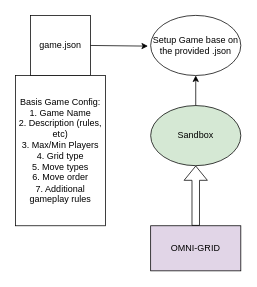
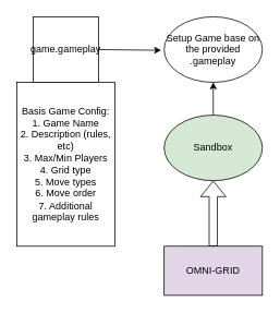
  <mxCell id="0" />
  <mxCell id="1" parent="0" />
  <mxCell id="2" value="Basis Game Config:&lt;br&gt;1. Game Name&lt;br&gt;2. Description (rules, etc)&lt;br&gt;3. Max/Min Players&lt;br&gt;4. Grid type&lt;br&gt;5. Move types&lt;br&gt;6. Move order&lt;br&gt;7. Additional gameplay rules" style="rounded=0;whiteSpace=wrap;html=1;" vertex="1" parent="1"><mxGeometry x="20" y="100" width="120" height="200" as="geometry" /></mxCell>
  <mxCell id="3" value="OMNI-GRID" style="rounded=0;whiteSpace=wrap;html=1;fillColor=#e1d5e7;" vertex="1" parent="1"><mxGeometry x="200" y="300" width="120" height="60" as="geometry" /></mxCell>
  <mxCell id="4" value="Sandbox" style="ellipse;whiteSpace=wrap;html=1;fillColor=#d5e8d4;" vertex="1" parent="1"><mxGeometry x="200" y="140" width="120" height="80" as="geometry" /></mxCell>
- <mxCell id="5" value="game.json" style="whiteSpace=wrap;html=1;aspect=fixed;" vertex="1" parent="1"><mxGeometry x="40" y="20" width="80" height="80" as="geometry" /></mxCell>
+ <mxCell id="5" value="game.gameplay" style="whiteSpace=wrap;html=1;aspect=fixed;" vertex="1" parent="1"><mxGeometry x="40" y="20" width="80" height="80" as="geometry" /></mxCell>
  <mxCell id="6" value="" style="shape=flexArrow;endArrow=classic;html=1;rounded=0;entryX=0.5;entryY=1;entryDx=0;entryDy=0;exitX=0.5;exitY=0;exitDx=0;exitDy=0;" edge="1" parent="1" source="3" target="4"><mxGeometry width="50" height="50" relative="1" as="geometry"><mxPoint x="220" y="320" as="sourcePoint" /><mxPoint x="270" y="270" as="targetPoint" /></mxGeometry></mxCell>
- <mxCell id="7" value="Setup Game base on the provided .json" style="ellipse;whiteSpace=wrap;html=1;" vertex="1" parent="1"><mxGeometry x="200" y="20" width="120" height="80" as="geometry" /></mxCell>
+ <mxCell id="7" value="Setup Game base on the provided .gameplay" style="ellipse;whiteSpace=wrap;html=1;" vertex="1" parent="1"><mxGeometry x="200" y="20" width="120" height="80" as="geometry" /></mxCell>
  <mxCell id="8" value="" style="endArrow=classic;html=1;rounded=0;exitX=1;exitY=0.5;exitDx=0;exitDy=0;entryX=-0.03;entryY=0.511;entryDx=0;entryDy=0;entryPerimeter=0;" edge="1" parent="1" source="5" target="7"><mxGeometry width="50" height="50" relative="1" as="geometry"><mxPoint x="180" y="60" as="sourcePoint" /><mxPoint x="230" y="10" as="targetPoint" /></mxGeometry></mxCell>
  <mxCell id="9" value="" style="endArrow=classic;html=1;rounded=0;exitX=0.5;exitY=0;exitDx=0;exitDy=0;entryX=0.5;entryY=1;entryDx=0;entryDy=0;" edge="1" parent="1" source="4" target="7"><mxGeometry width="50" height="50" relative="1" as="geometry"><mxPoint x="390" y="130" as="sourcePoint" /><mxPoint x="440" y="80" as="targetPoint" /></mxGeometry></mxCell>
